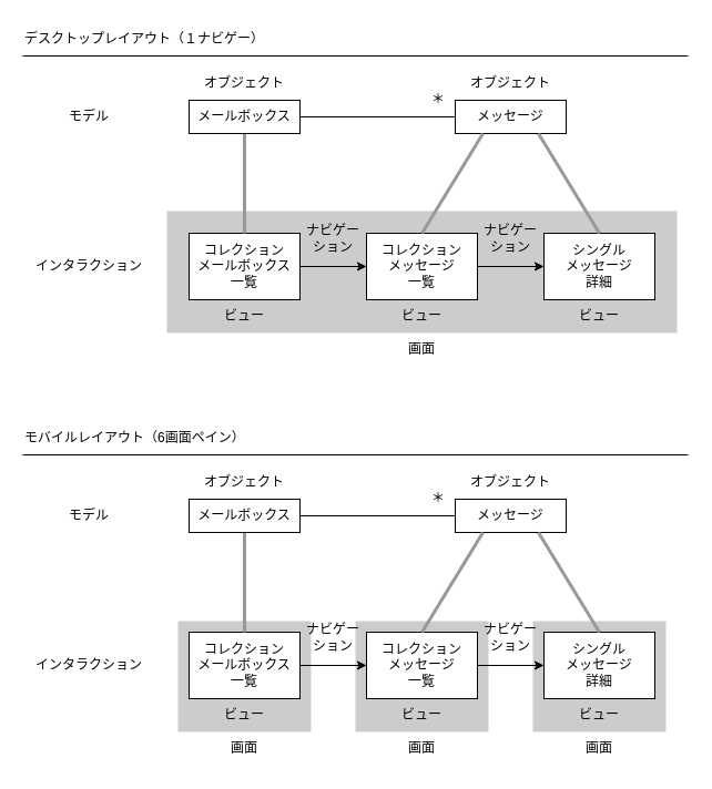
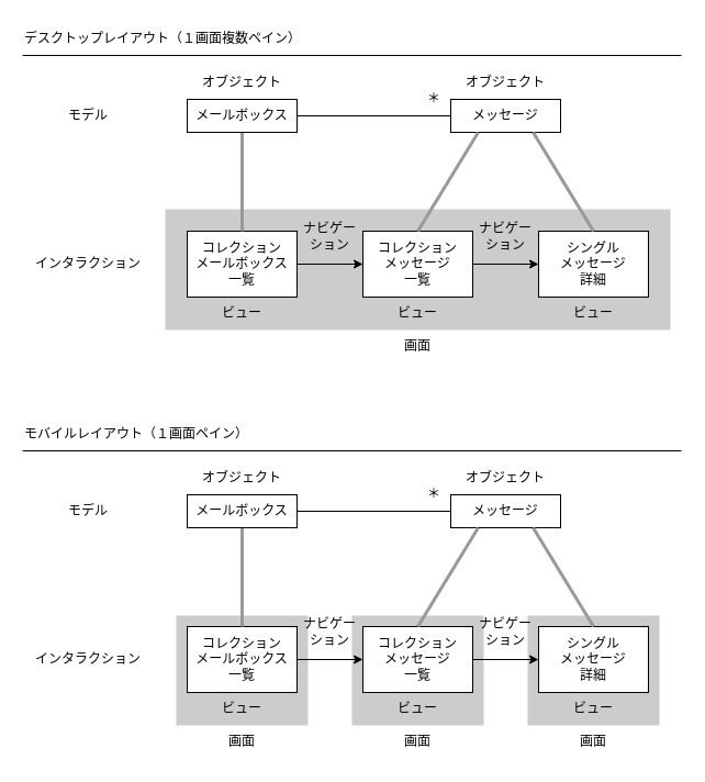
  <mxCell id="0" />
  <mxCell id="1" parent="0" />
  <mxCell id="2" value="" style="rounded=0;whiteSpace=wrap;html=1;fillColor=#CCCCCC;strokeColor=none;" vertex="1" parent="1"><mxGeometry x="480" y="560" width="120" height="100" as="geometry" /></mxCell>
  <mxCell id="3" value="" style="rounded=0;whiteSpace=wrap;html=1;fillColor=#CCCCCC;strokeColor=none;" vertex="1" parent="1"><mxGeometry x="320" y="560" width="120" height="100" as="geometry" /></mxCell>
  <mxCell id="4" value="" style="rounded=0;whiteSpace=wrap;html=1;fillColor=#CCCCCC;strokeColor=none;" vertex="1" parent="1"><mxGeometry x="150" y="190" width="460" height="110" as="geometry" /></mxCell>
  <mxCell id="5" style="edgeStyle=none;html=1;exitX=1;exitY=0.5;exitDx=0;exitDy=0;entryX=0;entryY=0.5;entryDx=0;entryDy=0;strokeColor=#000000;strokeWidth=1;endArrow=classic;endFill=1;" edge="1" parent="1" source="6" target="8"><mxGeometry relative="1" as="geometry" /></mxCell>
  <mxCell id="6" value="コレクション&lt;br&gt;メールボックス&lt;br&gt;一覧" style="rounded=0;whiteSpace=wrap;html=1;" vertex="1" parent="1"><mxGeometry x="170" y="210" width="100" height="60" as="geometry" /></mxCell>
  <mxCell id="7" style="edgeStyle=none;html=1;exitX=1;exitY=0.5;exitDx=0;exitDy=0;entryX=0;entryY=0.5;entryDx=0;entryDy=0;strokeColor=#000000;strokeWidth=1;endArrow=classic;endFill=1;" edge="1" parent="1" source="8" target="9"><mxGeometry relative="1" as="geometry" /></mxCell>
  <mxCell id="8" value="コレクション&lt;br&gt;メッセージ&lt;br&gt;一覧" style="rounded=0;whiteSpace=wrap;html=1;" vertex="1" parent="1"><mxGeometry x="330" y="210" width="100" height="60" as="geometry" /></mxCell>
  <mxCell id="9" value="シングル&lt;br&gt;メッセージ&lt;br&gt;詳細" style="rounded=0;whiteSpace=wrap;html=1;" vertex="1" parent="1"><mxGeometry x="490" y="210" width="100" height="60" as="geometry" /></mxCell>
  <mxCell id="10" style="edgeStyle=none;html=1;exitX=1;exitY=0.5;exitDx=0;exitDy=0;entryX=0;entryY=0.5;entryDx=0;entryDy=0;endArrow=none;endFill=0;" edge="1" parent="1" source="12" target="13"><mxGeometry relative="1" as="geometry" /></mxCell>
  <mxCell id="11" style="edgeStyle=none;html=1;exitX=0.5;exitY=1;exitDx=0;exitDy=0;entryX=0.5;entryY=0;entryDx=0;entryDy=0;endArrow=none;endFill=0;strokeWidth=3;strokeColor=#999999;" edge="1" parent="1" source="12" target="6"><mxGeometry relative="1" as="geometry" /></mxCell>
  <mxCell id="12" value="メールボックス" style="rounded=0;whiteSpace=wrap;html=1;fillColor=none;" vertex="1" parent="1"><mxGeometry x="170" y="90" width="100" height="30" as="geometry" /></mxCell>
  <mxCell id="13" value="メッセージ" style="rounded=0;whiteSpace=wrap;html=1;fillColor=none;" vertex="1" parent="1"><mxGeometry x="410" y="90" width="100" height="30" as="geometry" /></mxCell>
  <mxCell id="14" value="オブジェクト" style="text;html=1;strokeColor=none;fillColor=none;align=center;verticalAlign=middle;whiteSpace=wrap;rounded=0;" vertex="1" parent="1"><mxGeometry x="170" y="60" width="100" height="30" as="geometry" /></mxCell>
  <mxCell id="15" value="オブジェクト" style="text;html=1;strokeColor=none;fillColor=none;align=center;verticalAlign=middle;whiteSpace=wrap;rounded=0;" vertex="1" parent="1"><mxGeometry x="410" y="60" width="100" height="30" as="geometry" /></mxCell>
  <mxCell id="16" value="＊" style="text;html=1;strokeColor=none;fillColor=none;align=center;verticalAlign=middle;whiteSpace=wrap;rounded=0;" vertex="1" parent="1"><mxGeometry x="380" y="75" width="30" height="30" as="geometry" /></mxCell>
  <mxCell id="17" value="モデル" style="text;html=1;strokeColor=none;fillColor=none;align=center;verticalAlign=middle;whiteSpace=wrap;rounded=0;" vertex="1" parent="1"><mxGeometry x="30" y="90" width="100" height="30" as="geometry" /></mxCell>
  <mxCell id="18" value="インタラクション" style="text;html=1;strokeColor=none;fillColor=none;align=center;verticalAlign=middle;whiteSpace=wrap;rounded=0;" vertex="1" parent="1"><mxGeometry x="30" y="225" width="100" height="30" as="geometry" /></mxCell>
  <mxCell id="19" style="edgeStyle=none;html=1;exitX=0.25;exitY=1;exitDx=0;exitDy=0;entryX=0.5;entryY=0;entryDx=0;entryDy=0;endArrow=none;endFill=0;strokeWidth=3;strokeColor=#999999;" edge="1" parent="1" source="13" target="8"><mxGeometry relative="1" as="geometry"><mxPoint x="230" y="130" as="sourcePoint" /><mxPoint x="230" y="220" as="targetPoint" /></mxGeometry></mxCell>
  <mxCell id="20" style="edgeStyle=none;html=1;exitX=0.75;exitY=1;exitDx=0;exitDy=0;entryX=0.5;entryY=0;entryDx=0;entryDy=0;endArrow=none;endFill=0;strokeWidth=3;strokeColor=#999999;" edge="1" parent="1" source="13" target="9"><mxGeometry relative="1" as="geometry"><mxPoint x="445" y="130" as="sourcePoint" /><mxPoint x="390" y="220" as="targetPoint" /></mxGeometry></mxCell>
  <mxCell id="21" value="ビュー" style="text;html=1;strokeColor=none;fillColor=none;align=center;verticalAlign=middle;whiteSpace=wrap;rounded=0;" vertex="1" parent="1"><mxGeometry x="170" y="270" width="100" height="30" as="geometry" /></mxCell>
  <mxCell id="22" value="ビュー" style="text;html=1;strokeColor=none;fillColor=none;align=center;verticalAlign=middle;whiteSpace=wrap;rounded=0;" vertex="1" parent="1"><mxGeometry x="330" y="270" width="100" height="30" as="geometry" /></mxCell>
  <mxCell id="23" value="ビュー" style="text;html=1;strokeColor=none;fillColor=none;align=center;verticalAlign=middle;whiteSpace=wrap;rounded=0;" vertex="1" parent="1"><mxGeometry x="490" y="270" width="100" height="30" as="geometry" /></mxCell>
  <mxCell id="24" value="画面" style="text;html=1;strokeColor=none;fillColor=none;align=center;verticalAlign=middle;whiteSpace=wrap;rounded=0;" vertex="1" parent="1"><mxGeometry x="330" y="300" width="100" height="30" as="geometry" /></mxCell>
  <mxCell id="25" value="ナビゲー&lt;br&gt;ション" style="text;html=1;strokeColor=none;fillColor=none;align=center;verticalAlign=middle;whiteSpace=wrap;rounded=0;" vertex="1" parent="1"><mxGeometry x="270" y="200" width="60" height="30" as="geometry" /></mxCell>
  <mxCell id="26" value="ナビゲー&lt;br&gt;ション" style="text;html=1;strokeColor=none;fillColor=none;align=center;verticalAlign=middle;whiteSpace=wrap;rounded=0;" vertex="1" parent="1"><mxGeometry x="430" y="200" width="60" height="30" as="geometry" /></mxCell>
- <mxCell id="27" value="デスクトップレイアウト（１ナビゲー）" style="text;html=1;strokeColor=none;fillColor=none;align=left;verticalAlign=middle;whiteSpace=wrap;rounded=0;" vertex="1" parent="1"><mxGeometry x="20" y="20" width="280" height="30" as="geometry" /></mxCell>
+ <mxCell id="27" value="デスクトップレイアウト（１画面複数ペイン）" style="text;html=1;strokeColor=none;fillColor=none;align=left;verticalAlign=middle;whiteSpace=wrap;rounded=0;" vertex="1" parent="1"><mxGeometry x="20" y="20" width="280" height="30" as="geometry" /></mxCell>
  <mxCell id="28" value="" style="endArrow=none;html=1;strokeColor=#000000;strokeWidth=1;" edge="1" parent="1"><mxGeometry width="50" height="50" relative="1" as="geometry"><mxPoint x="20" y="50" as="sourcePoint" /><mxPoint x="620" y="50" as="targetPoint" /></mxGeometry></mxCell>
  <mxCell id="29" value="" style="rounded=0;whiteSpace=wrap;html=1;fillColor=#CCCCCC;strokeColor=none;" vertex="1" parent="1"><mxGeometry x="160" y="560" width="120" height="100" as="geometry" /></mxCell>
  <mxCell id="30" style="edgeStyle=none;html=1;exitX=1;exitY=0.5;exitDx=0;exitDy=0;entryX=0;entryY=0.5;entryDx=0;entryDy=0;strokeColor=#000000;strokeWidth=1;endArrow=classic;endFill=1;" edge="1" parent="1" source="31" target="33"><mxGeometry relative="1" as="geometry" /></mxCell>
  <mxCell id="31" value="コレクション&lt;br&gt;メールボックス&lt;br&gt;一覧" style="rounded=0;whiteSpace=wrap;html=1;" vertex="1" parent="1"><mxGeometry x="170" y="570" width="100" height="60" as="geometry" /></mxCell>
  <mxCell id="32" style="edgeStyle=none;html=1;exitX=1;exitY=0.5;exitDx=0;exitDy=0;entryX=0;entryY=0.5;entryDx=0;entryDy=0;strokeColor=#000000;strokeWidth=1;endArrow=classic;endFill=1;" edge="1" parent="1" source="33" target="34"><mxGeometry relative="1" as="geometry" /></mxCell>
  <mxCell id="33" value="コレクション&lt;br&gt;メッセージ&lt;br&gt;一覧" style="rounded=0;whiteSpace=wrap;html=1;" vertex="1" parent="1"><mxGeometry x="330" y="570" width="100" height="60" as="geometry" /></mxCell>
  <mxCell id="34" value="シングル&lt;br&gt;メッセージ&lt;br&gt;詳細" style="rounded=0;whiteSpace=wrap;html=1;" vertex="1" parent="1"><mxGeometry x="490" y="570" width="100" height="60" as="geometry" /></mxCell>
  <mxCell id="35" style="edgeStyle=none;html=1;exitX=1;exitY=0.5;exitDx=0;exitDy=0;entryX=0;entryY=0.5;entryDx=0;entryDy=0;endArrow=none;endFill=0;" edge="1" parent="1" source="37" target="38"><mxGeometry relative="1" as="geometry" /></mxCell>
  <mxCell id="36" style="edgeStyle=none;html=1;exitX=0.5;exitY=1;exitDx=0;exitDy=0;entryX=0.5;entryY=0;entryDx=0;entryDy=0;endArrow=none;endFill=0;strokeWidth=3;strokeColor=#999999;" edge="1" parent="1" source="37" target="31"><mxGeometry relative="1" as="geometry" /></mxCell>
  <mxCell id="37" value="メールボックス" style="rounded=0;whiteSpace=wrap;html=1;fillColor=none;" vertex="1" parent="1"><mxGeometry x="170" y="450" width="100" height="30" as="geometry" /></mxCell>
  <mxCell id="38" value="メッセージ" style="rounded=0;whiteSpace=wrap;html=1;fillColor=none;" vertex="1" parent="1"><mxGeometry x="410" y="450" width="100" height="30" as="geometry" /></mxCell>
  <mxCell id="39" value="オブジェクト" style="text;html=1;strokeColor=none;fillColor=none;align=center;verticalAlign=middle;whiteSpace=wrap;rounded=0;" vertex="1" parent="1"><mxGeometry x="170" y="420" width="100" height="30" as="geometry" /></mxCell>
  <mxCell id="40" value="オブジェクト" style="text;html=1;strokeColor=none;fillColor=none;align=center;verticalAlign=middle;whiteSpace=wrap;rounded=0;" vertex="1" parent="1"><mxGeometry x="410" y="420" width="100" height="30" as="geometry" /></mxCell>
  <mxCell id="41" value="＊" style="text;html=1;strokeColor=none;fillColor=none;align=center;verticalAlign=middle;whiteSpace=wrap;rounded=0;" vertex="1" parent="1"><mxGeometry x="380" y="435" width="30" height="30" as="geometry" /></mxCell>
  <mxCell id="42" value="モデル" style="text;html=1;strokeColor=none;fillColor=none;align=center;verticalAlign=middle;whiteSpace=wrap;rounded=0;" vertex="1" parent="1"><mxGeometry x="30" y="450" width="100" height="30" as="geometry" /></mxCell>
  <mxCell id="43" value="インタラクション" style="text;html=1;strokeColor=none;fillColor=none;align=center;verticalAlign=middle;whiteSpace=wrap;rounded=0;" vertex="1" parent="1"><mxGeometry x="30" y="585" width="100" height="30" as="geometry" /></mxCell>
  <mxCell id="44" style="edgeStyle=none;html=1;exitX=0.25;exitY=1;exitDx=0;exitDy=0;entryX=0.5;entryY=0;entryDx=0;entryDy=0;endArrow=none;endFill=0;strokeWidth=3;strokeColor=#999999;" edge="1" parent="1" source="38" target="33"><mxGeometry relative="1" as="geometry"><mxPoint x="230" y="490" as="sourcePoint" /><mxPoint x="230" y="580" as="targetPoint" /></mxGeometry></mxCell>
  <mxCell id="45" style="edgeStyle=none;html=1;exitX=0.75;exitY=1;exitDx=0;exitDy=0;entryX=0.5;entryY=0;entryDx=0;entryDy=0;endArrow=none;endFill=0;strokeWidth=3;strokeColor=#999999;" edge="1" parent="1" source="38" target="34"><mxGeometry relative="1" as="geometry"><mxPoint x="445" y="490" as="sourcePoint" /><mxPoint x="390" y="580" as="targetPoint" /></mxGeometry></mxCell>
  <mxCell id="46" value="ビュー" style="text;html=1;strokeColor=none;fillColor=none;align=center;verticalAlign=middle;whiteSpace=wrap;rounded=0;" vertex="1" parent="1"><mxGeometry x="170" y="630" width="100" height="30" as="geometry" /></mxCell>
  <mxCell id="47" value="ビュー" style="text;html=1;strokeColor=none;fillColor=none;align=center;verticalAlign=middle;whiteSpace=wrap;rounded=0;" vertex="1" parent="1"><mxGeometry x="330" y="630" width="100" height="30" as="geometry" /></mxCell>
  <mxCell id="48" value="ビュー" style="text;html=1;strokeColor=none;fillColor=none;align=center;verticalAlign=middle;whiteSpace=wrap;rounded=0;" vertex="1" parent="1"><mxGeometry x="490" y="630" width="100" height="30" as="geometry" /></mxCell>
  <mxCell id="49" value="画面" style="text;html=1;strokeColor=none;fillColor=none;align=center;verticalAlign=middle;whiteSpace=wrap;rounded=0;" vertex="1" parent="1"><mxGeometry x="330" y="660" width="100" height="30" as="geometry" /></mxCell>
  <mxCell id="50" value="ナビゲー&lt;br&gt;ション" style="text;html=1;strokeColor=none;fillColor=none;align=center;verticalAlign=middle;whiteSpace=wrap;rounded=0;" vertex="1" parent="1"><mxGeometry x="270" y="560" width="60" height="30" as="geometry" /></mxCell>
  <mxCell id="51" value="ナビゲー&lt;br&gt;ション" style="text;html=1;strokeColor=none;fillColor=none;align=center;verticalAlign=middle;whiteSpace=wrap;rounded=0;" vertex="1" parent="1"><mxGeometry x="430" y="560" width="60" height="30" as="geometry" /></mxCell>
- <mxCell id="52" value="モバイルレイアウト（6画面ペイン）" style="text;html=1;strokeColor=none;fillColor=none;align=left;verticalAlign=middle;whiteSpace=wrap;rounded=0;" vertex="1" parent="1"><mxGeometry x="20" y="380" width="280" height="30" as="geometry" /></mxCell>
+ <mxCell id="52" value="モバイルレイアウト（１画面ペイン）" style="text;html=1;strokeColor=none;fillColor=none;align=left;verticalAlign=middle;whiteSpace=wrap;rounded=0;" vertex="1" parent="1"><mxGeometry x="20" y="380" width="280" height="30" as="geometry" /></mxCell>
  <mxCell id="53" value="" style="endArrow=none;html=1;strokeColor=#000000;strokeWidth=1;" edge="1" parent="1"><mxGeometry width="50" height="50" relative="1" as="geometry"><mxPoint x="20" y="410" as="sourcePoint" /><mxPoint x="620" y="410" as="targetPoint" /></mxGeometry></mxCell>
  <mxCell id="54" value="画面" style="text;html=1;strokeColor=none;fillColor=none;align=center;verticalAlign=middle;whiteSpace=wrap;rounded=0;" vertex="1" parent="1"><mxGeometry x="170" y="660" width="100" height="30" as="geometry" /></mxCell>
  <mxCell id="55" value="画面" style="text;html=1;strokeColor=none;fillColor=none;align=center;verticalAlign=middle;whiteSpace=wrap;rounded=0;" vertex="1" parent="1"><mxGeometry x="490" y="660" width="100" height="30" as="geometry" /></mxCell>
